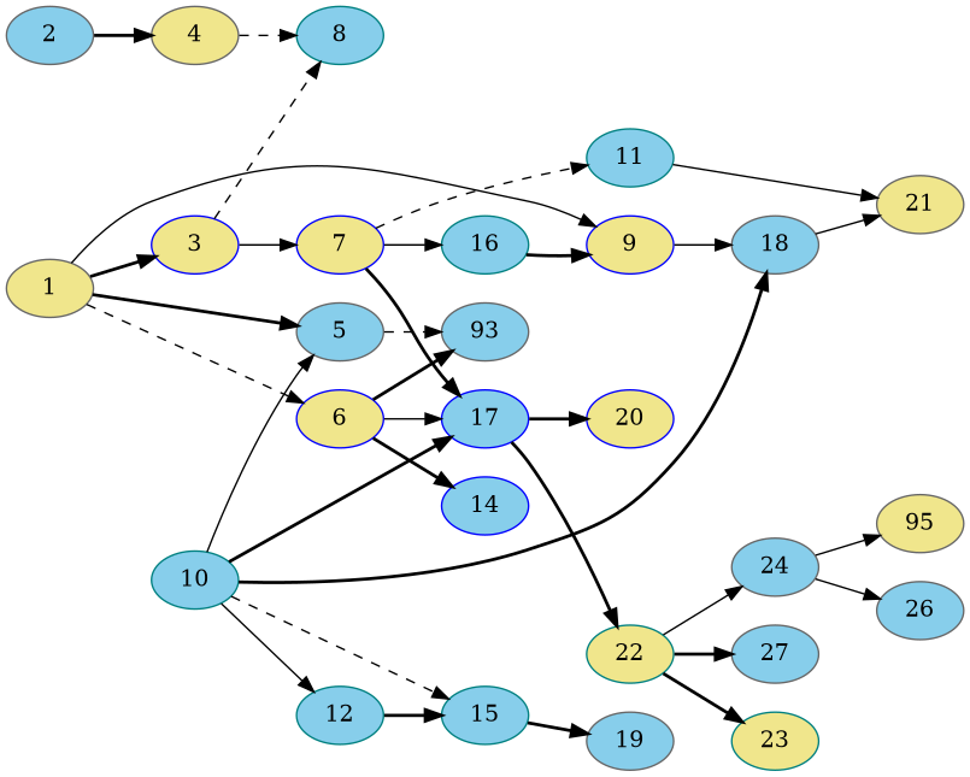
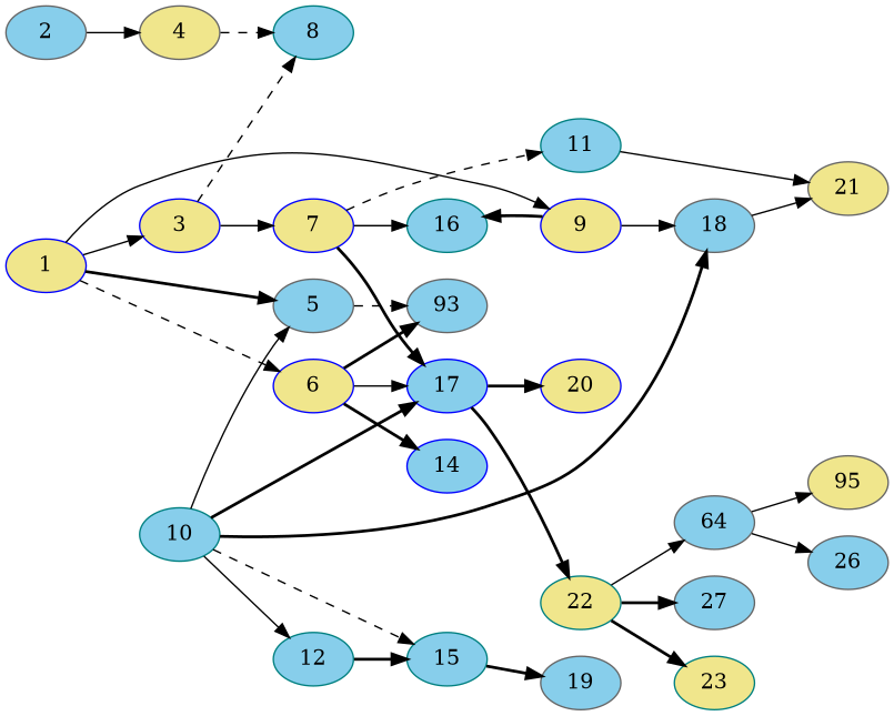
  digraph {
    rankdir=LR
    node [color=gray40 fillcolor=skyblue style=filled]
    edge [style=solid]
-   1 [alpha=130.72 fillcolor=khaki]
+   1 [alpha=130.72 color=blue fillcolor=khaki]
    3 [alpha=92.56 color=blue fillcolor=khaki]
    5 [alpha=51.41]
    6 [alpha=111.94 color=blue fillcolor=khaki]
    9 [alpha=119.22 color=blue fillcolor=khaki]
    7 [alpha=144.18 color=blue fillcolor=khaki]
    8 [alpha=113.36 color=teal]
    n8 [alpha=180.14 label=93]
    14 [alpha=138.60 color=blue]
    17 [alpha=112.80 color=blue]
    16 [alpha=35.91 color=teal]
    18 [alpha=51.25]
    11 [alpha=171.91 color=teal]
    10 [alpha=31.91 color=teal]
    12 [alpha=73.87 color=teal]
    15 [alpha=40.41 color=teal]
    21 [alpha=140.62 fillcolor=khaki]
    2 [alpha=133.84]
    4 [alpha=26.79 fillcolor=khaki]
    20 [alpha=121.61 color=blue fillcolor=khaki]
    22 [alpha=78.85 color=teal fillcolor=khaki]
    19 [alpha=47.81]
    23 [alpha=84.23 color=teal fillcolor=khaki]
-   24 [alpha=31.57]
+   24 [alpha=31.57 label=64]
    27 [alpha=127.52]
    n26 [alpha=182.54 fillcolor=khaki label=95]
    26 [alpha=35.49]
-   1 -> 3 [style=bold]
+   1 -> 3
    1 -> 5 [style=bold]
    1 -> 6 [style=dashed]
    1 -> 9
    3 -> 7
    3 -> 8 [style=dashed]
    5 -> n8 [style=dashed]
    6 -> n8 [style=bold]
    6 -> 14 [style=bold]
    6 -> 17
-   16 -> 9 [style=bold]
+   9 -> 16 [style=bold]
    9 -> 18
    7 -> 17 [style=bold]
    7 -> 16
    7 -> 11 [style=dashed]
    17 -> 20 [style=bold]
    17 -> 22 [style=bold]
    18 -> 21
    11 -> 21
    10 -> 5
    10 -> 17 [style=bold]
    10 -> 18 [style=bold]
    10 -> 12
    10 -> 15 [style=dashed]
    12 -> 15 [style=bold]
    15 -> 19 [style=bold]
-   2 -> 4 [style=bold]
+   2 -> 4
    4 -> 8 [style=dashed]
    22 -> 23 [style=bold]
    22 -> 24
    22 -> 27 [style=bold]
    24 -> n26
    24 -> 26
  }
